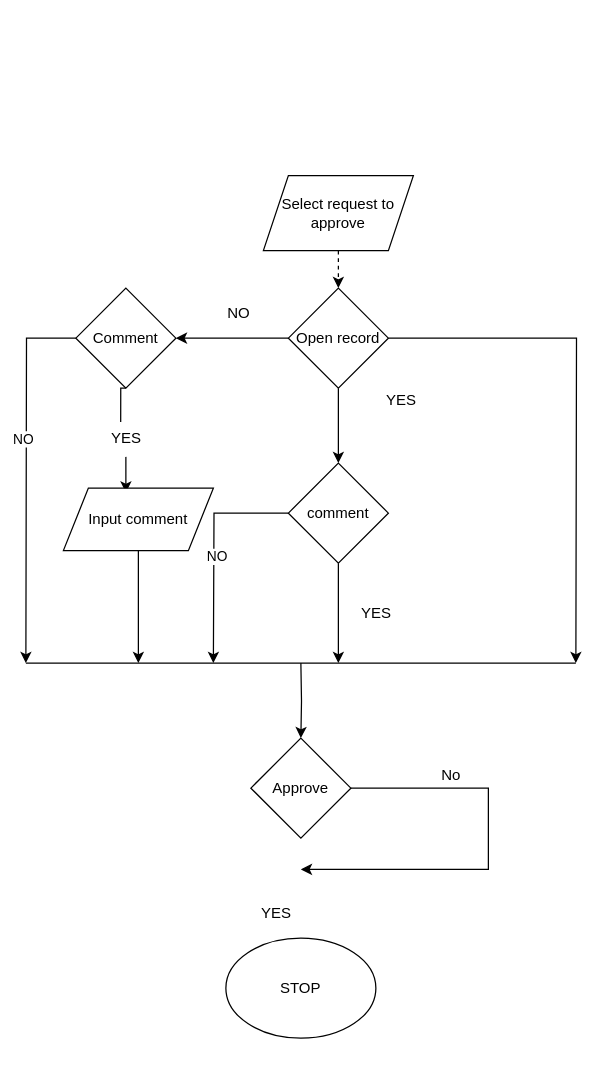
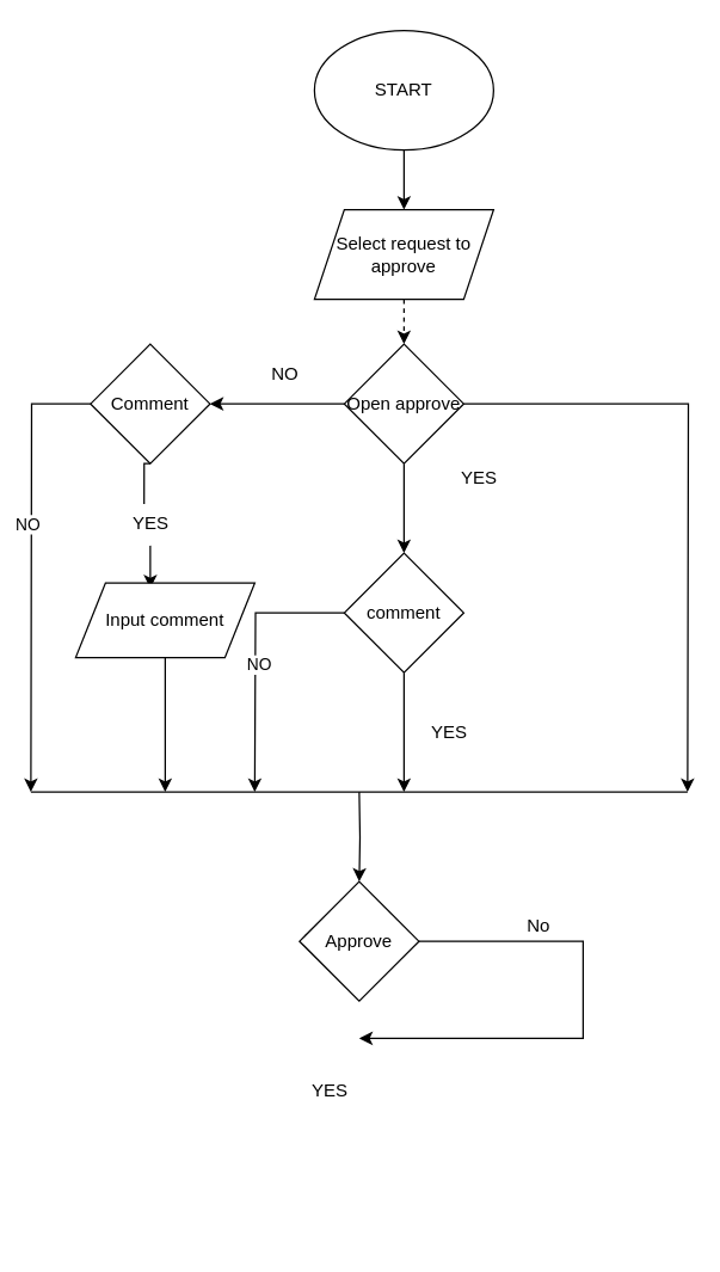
  <mxCell id="0" />
  <mxCell id="1" parent="0" />
+ <mxCell id="2" style="edgeStyle=orthogonalEdgeStyle;rounded=0;orthogonalLoop=1;jettySize=auto;html=1;exitX=0.5;exitY=1;exitDx=0;exitDy=0;entryX=0.5;entryY=0;entryDx=0;entryDy=0;" edge="1" parent="1" source="3" target="5"><mxGeometry relative="1" as="geometry" /></mxCell>
+ <mxCell id="3" value="START" style="ellipse;whiteSpace=wrap;html=1;" parent="1" vertex="1"><mxGeometry x="210" y="20" width="120" height="80" as="geometry" /></mxCell>
  <mxCell id="4" style="edgeStyle=orthogonalEdgeStyle;rounded=0;orthogonalLoop=1;jettySize=auto;html=1;exitX=0.5;exitY=1;exitDx=0;exitDy=0;entryX=0.5;entryY=0;entryDx=0;entryDy=0;dashed=1;" edge="1" parent="1" source="5" target="8"><mxGeometry relative="1" as="geometry" /></mxCell>
  <mxCell id="5" value="Select request to approve" style="shape=parallelogram;perimeter=parallelogramPerimeter;whiteSpace=wrap;html=1;fixedSize=1;" vertex="1" parent="1"><mxGeometry x="210" y="140" width="120" height="60" as="geometry" /></mxCell>
  <mxCell id="6" style="edgeStyle=orthogonalEdgeStyle;rounded=0;orthogonalLoop=1;jettySize=auto;html=1;exitX=0.5;exitY=1;exitDx=0;exitDy=0;entryX=0.5;entryY=0;entryDx=0;entryDy=0;" edge="1" parent="1" source="8" target="17"><mxGeometry relative="1" as="geometry" /></mxCell>
  <mxCell id="7" style="edgeStyle=orthogonalEdgeStyle;rounded=0;orthogonalLoop=1;jettySize=auto;html=1;exitX=1;exitY=0.5;exitDx=0;exitDy=0;" edge="1" parent="1" source="8"><mxGeometry relative="1" as="geometry"><mxPoint x="460" y="530" as="targetPoint" /></mxGeometry></mxCell>
- <mxCell id="8" value="Open record" style="rhombus;whiteSpace=wrap;html=1;" vertex="1" parent="1"><mxGeometry x="230" y="230" width="80" height="80" as="geometry" /></mxCell>
+ <mxCell id="8" value="Open approve" style="rhombus;whiteSpace=wrap;html=1;" vertex="1" parent="1"><mxGeometry x="230" y="230" width="80" height="80" as="geometry" /></mxCell>
  <mxCell id="9" style="edgeStyle=orthogonalEdgeStyle;rounded=0;orthogonalLoop=1;jettySize=auto;html=1;exitX=0;exitY=0.5;exitDx=0;exitDy=0;entryX=1;entryY=0.5;entryDx=0;entryDy=0;" edge="1" parent="1" source="8" target="13"><mxGeometry relative="1" as="geometry"><Array as="points"><mxPoint x="200" y="270" /><mxPoint x="200" y="270" /></Array></mxGeometry></mxCell>
  <mxCell id="10" style="edgeStyle=orthogonalEdgeStyle;rounded=0;orthogonalLoop=1;jettySize=auto;html=1;exitX=0.5;exitY=1;exitDx=0;exitDy=0;entryX=0.417;entryY=0.072;entryDx=0;entryDy=0;entryPerimeter=0;startArrow=none;" edge="1" parent="1" source="28" target="19"><mxGeometry relative="1" as="geometry" /></mxCell>
  <mxCell id="11" style="edgeStyle=orthogonalEdgeStyle;rounded=0;orthogonalLoop=1;jettySize=auto;html=1;exitX=0;exitY=0.5;exitDx=0;exitDy=0;" edge="1" parent="1" source="13"><mxGeometry relative="1" as="geometry"><mxPoint x="20" y="530" as="targetPoint" /></mxGeometry></mxCell>
  <mxCell id="12" value="NO" style="edgeLabel;html=1;align=center;verticalAlign=middle;resizable=0;points=[];" vertex="1" connectable="0" parent="11"><mxGeometry x="-0.198" y="-3" relative="1" as="geometry"><mxPoint as="offset" /></mxGeometry></mxCell>
  <mxCell id="13" value="Comment" style="rhombus;whiteSpace=wrap;html=1;" vertex="1" parent="1"><mxGeometry x="60" y="230" width="80" height="80" as="geometry" /></mxCell>
  <mxCell id="14" style="edgeStyle=orthogonalEdgeStyle;rounded=0;orthogonalLoop=1;jettySize=auto;html=1;exitX=0.5;exitY=1;exitDx=0;exitDy=0;" edge="1" parent="1" source="17"><mxGeometry relative="1" as="geometry"><mxPoint x="270" y="530" as="targetPoint" /></mxGeometry></mxCell>
  <mxCell id="15" style="edgeStyle=orthogonalEdgeStyle;rounded=0;orthogonalLoop=1;jettySize=auto;html=1;exitX=0;exitY=0.5;exitDx=0;exitDy=0;" edge="1" parent="1" source="17"><mxGeometry relative="1" as="geometry"><mxPoint x="170" y="530" as="targetPoint" /></mxGeometry></mxCell>
  <mxCell id="16" value="NO" style="edgeLabel;html=1;align=center;verticalAlign=middle;resizable=0;points=[];" vertex="1" connectable="0" parent="15"><mxGeometry x="0.048" y="2" relative="1" as="geometry"><mxPoint as="offset" /></mxGeometry></mxCell>
  <mxCell id="17" value="comment" style="rhombus;whiteSpace=wrap;html=1;" vertex="1" parent="1"><mxGeometry x="230" y="370" width="80" height="80" as="geometry" /></mxCell>
  <mxCell id="18" style="edgeStyle=orthogonalEdgeStyle;rounded=0;orthogonalLoop=1;jettySize=auto;html=1;exitX=0.5;exitY=1;exitDx=0;exitDy=0;" edge="1" parent="1" source="19"><mxGeometry relative="1" as="geometry"><mxPoint x="110" y="530" as="targetPoint" /></mxGeometry></mxCell>
  <mxCell id="19" value="Input comment" style="shape=parallelogram;perimeter=parallelogramPerimeter;whiteSpace=wrap;html=1;fixedSize=1;" vertex="1" parent="1"><mxGeometry x="50" y="390" width="120" height="50" as="geometry" /></mxCell>
  <mxCell id="20" style="edgeStyle=orthogonalEdgeStyle;rounded=0;orthogonalLoop=1;jettySize=auto;html=1;entryX=0.5;entryY=0;entryDx=0;entryDy=0;" edge="1" parent="1" target="22"><mxGeometry relative="1" as="geometry"><mxPoint x="240" y="530" as="targetPoint" /><mxPoint x="240" y="530" as="sourcePoint" /></mxGeometry></mxCell>
  <mxCell id="21" style="edgeStyle=orthogonalEdgeStyle;rounded=0;orthogonalLoop=1;jettySize=auto;html=1;exitX=1;exitY=0.5;exitDx=0;exitDy=0;" edge="1" parent="1" source="22"><mxGeometry relative="1" as="geometry"><mxPoint x="240" y="695" as="targetPoint" /><Array as="points"><mxPoint x="390" y="630" /><mxPoint x="390" y="695" /><mxPoint x="240" y="695" /></Array></mxGeometry></mxCell>
  <mxCell id="22" value="Approve" style="rhombus;whiteSpace=wrap;html=1;" vertex="1" parent="1"><mxGeometry x="200" y="590" width="80" height="80" as="geometry" /></mxCell>
- <mxCell id="23" value="STOP" style="ellipse;whiteSpace=wrap;html=1;" vertex="1" parent="1"><mxGeometry x="180" y="750" width="120" height="80" as="geometry" /></mxCell>
  <mxCell id="24" value="" style="endArrow=none;html=1;rounded=0;" edge="1" parent="1"><mxGeometry width="50" height="50" relative="1" as="geometry"><mxPoint x="20" y="530" as="sourcePoint" /><mxPoint x="460" y="530" as="targetPoint" /></mxGeometry></mxCell>
  <mxCell id="25" value="NO" style="text;html=1;align=center;verticalAlign=middle;resizable=0;points=[];autosize=1;strokeColor=none;fillColor=none;" vertex="1" parent="1"><mxGeometry x="170" y="235" width="40" height="30" as="geometry" /></mxCell>
  <mxCell id="26" value="YES" style="text;html=1;align=center;verticalAlign=middle;resizable=0;points=[];autosize=1;strokeColor=none;fillColor=none;" vertex="1" parent="1"><mxGeometry x="295" y="305" width="50" height="30" as="geometry" /></mxCell>
  <mxCell id="27" value="YES" style="text;html=1;align=center;verticalAlign=middle;resizable=0;points=[];autosize=1;strokeColor=none;fillColor=none;" vertex="1" parent="1"><mxGeometry x="275" y="475" width="50" height="30" as="geometry" /></mxCell>
  <mxCell id="28" value="YES" style="text;html=1;align=center;verticalAlign=middle;resizable=0;points=[];autosize=1;strokeColor=none;fillColor=none;" vertex="1" parent="1"><mxGeometry x="75" y="335" width="50" height="30" as="geometry" /></mxCell>
  <mxCell id="29" value="" style="edgeStyle=orthogonalEdgeStyle;rounded=0;orthogonalLoop=1;jettySize=auto;html=1;exitX=0.5;exitY=1;exitDx=0;exitDy=0;entryX=0.417;entryY=0.072;entryDx=0;entryDy=0;entryPerimeter=0;endArrow=none;" edge="1" parent="1" source="13" target="28"><mxGeometry relative="1" as="geometry"><mxPoint x="100" y="310" as="sourcePoint" /><mxPoint x="100.04" y="394.32" as="targetPoint" /></mxGeometry></mxCell>
  <mxCell id="30" value="No" style="text;html=1;align=center;verticalAlign=middle;resizable=0;points=[];autosize=1;strokeColor=none;fillColor=none;" vertex="1" parent="1"><mxGeometry x="340" y="605" width="40" height="30" as="geometry" /></mxCell>
  <mxCell id="31" value="YES" style="text;html=1;align=center;verticalAlign=middle;resizable=0;points=[];autosize=1;strokeColor=none;fillColor=none;" vertex="1" parent="1"><mxGeometry x="195" y="715" width="50" height="30" as="geometry" /></mxCell>
